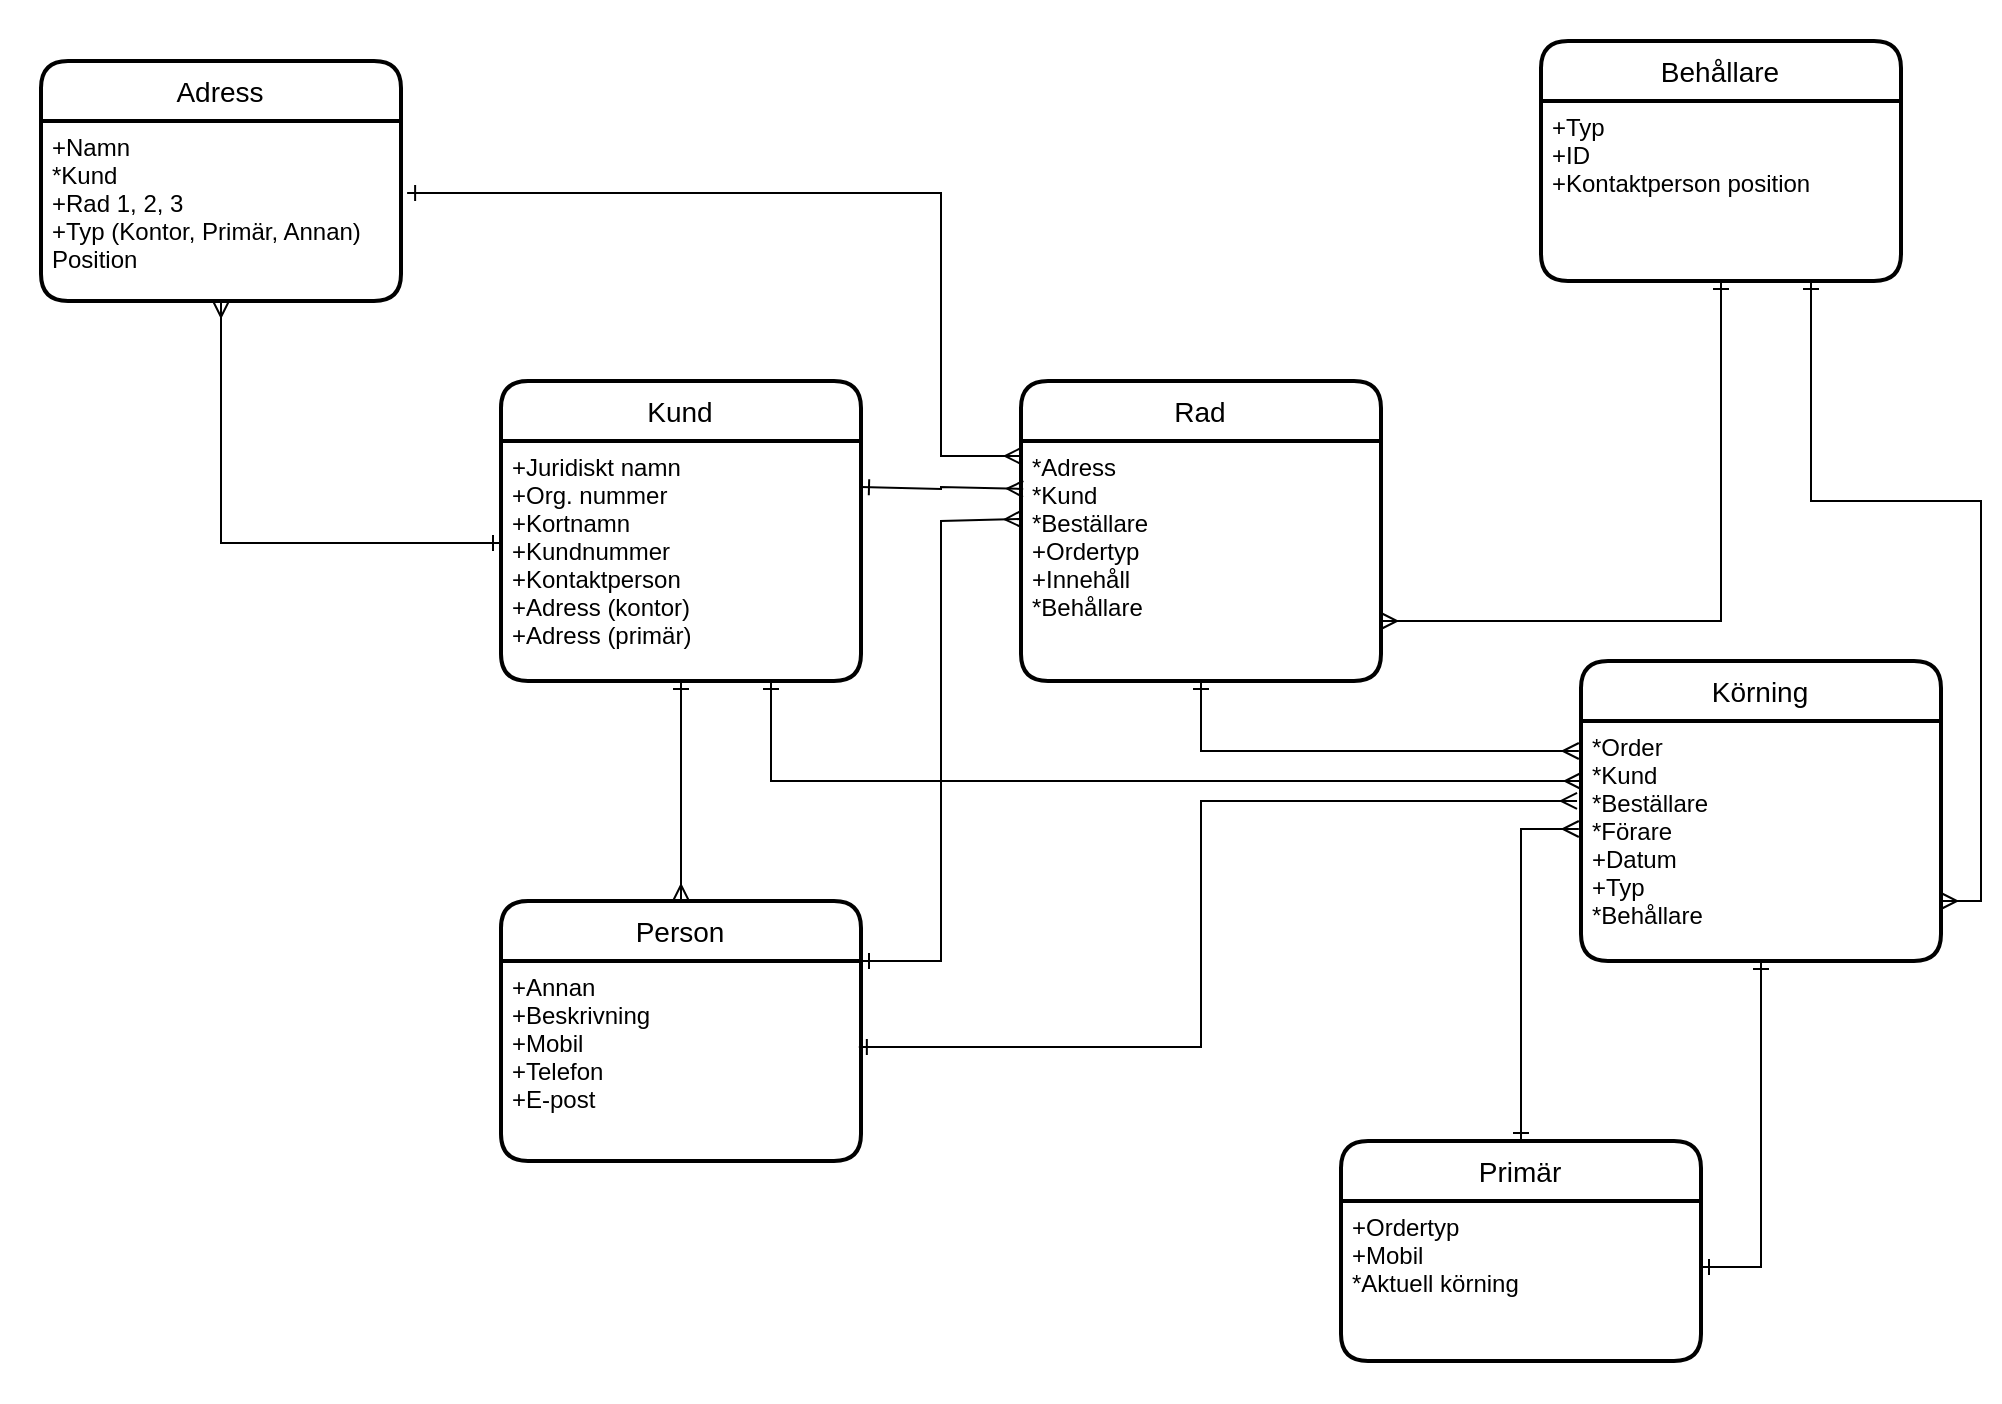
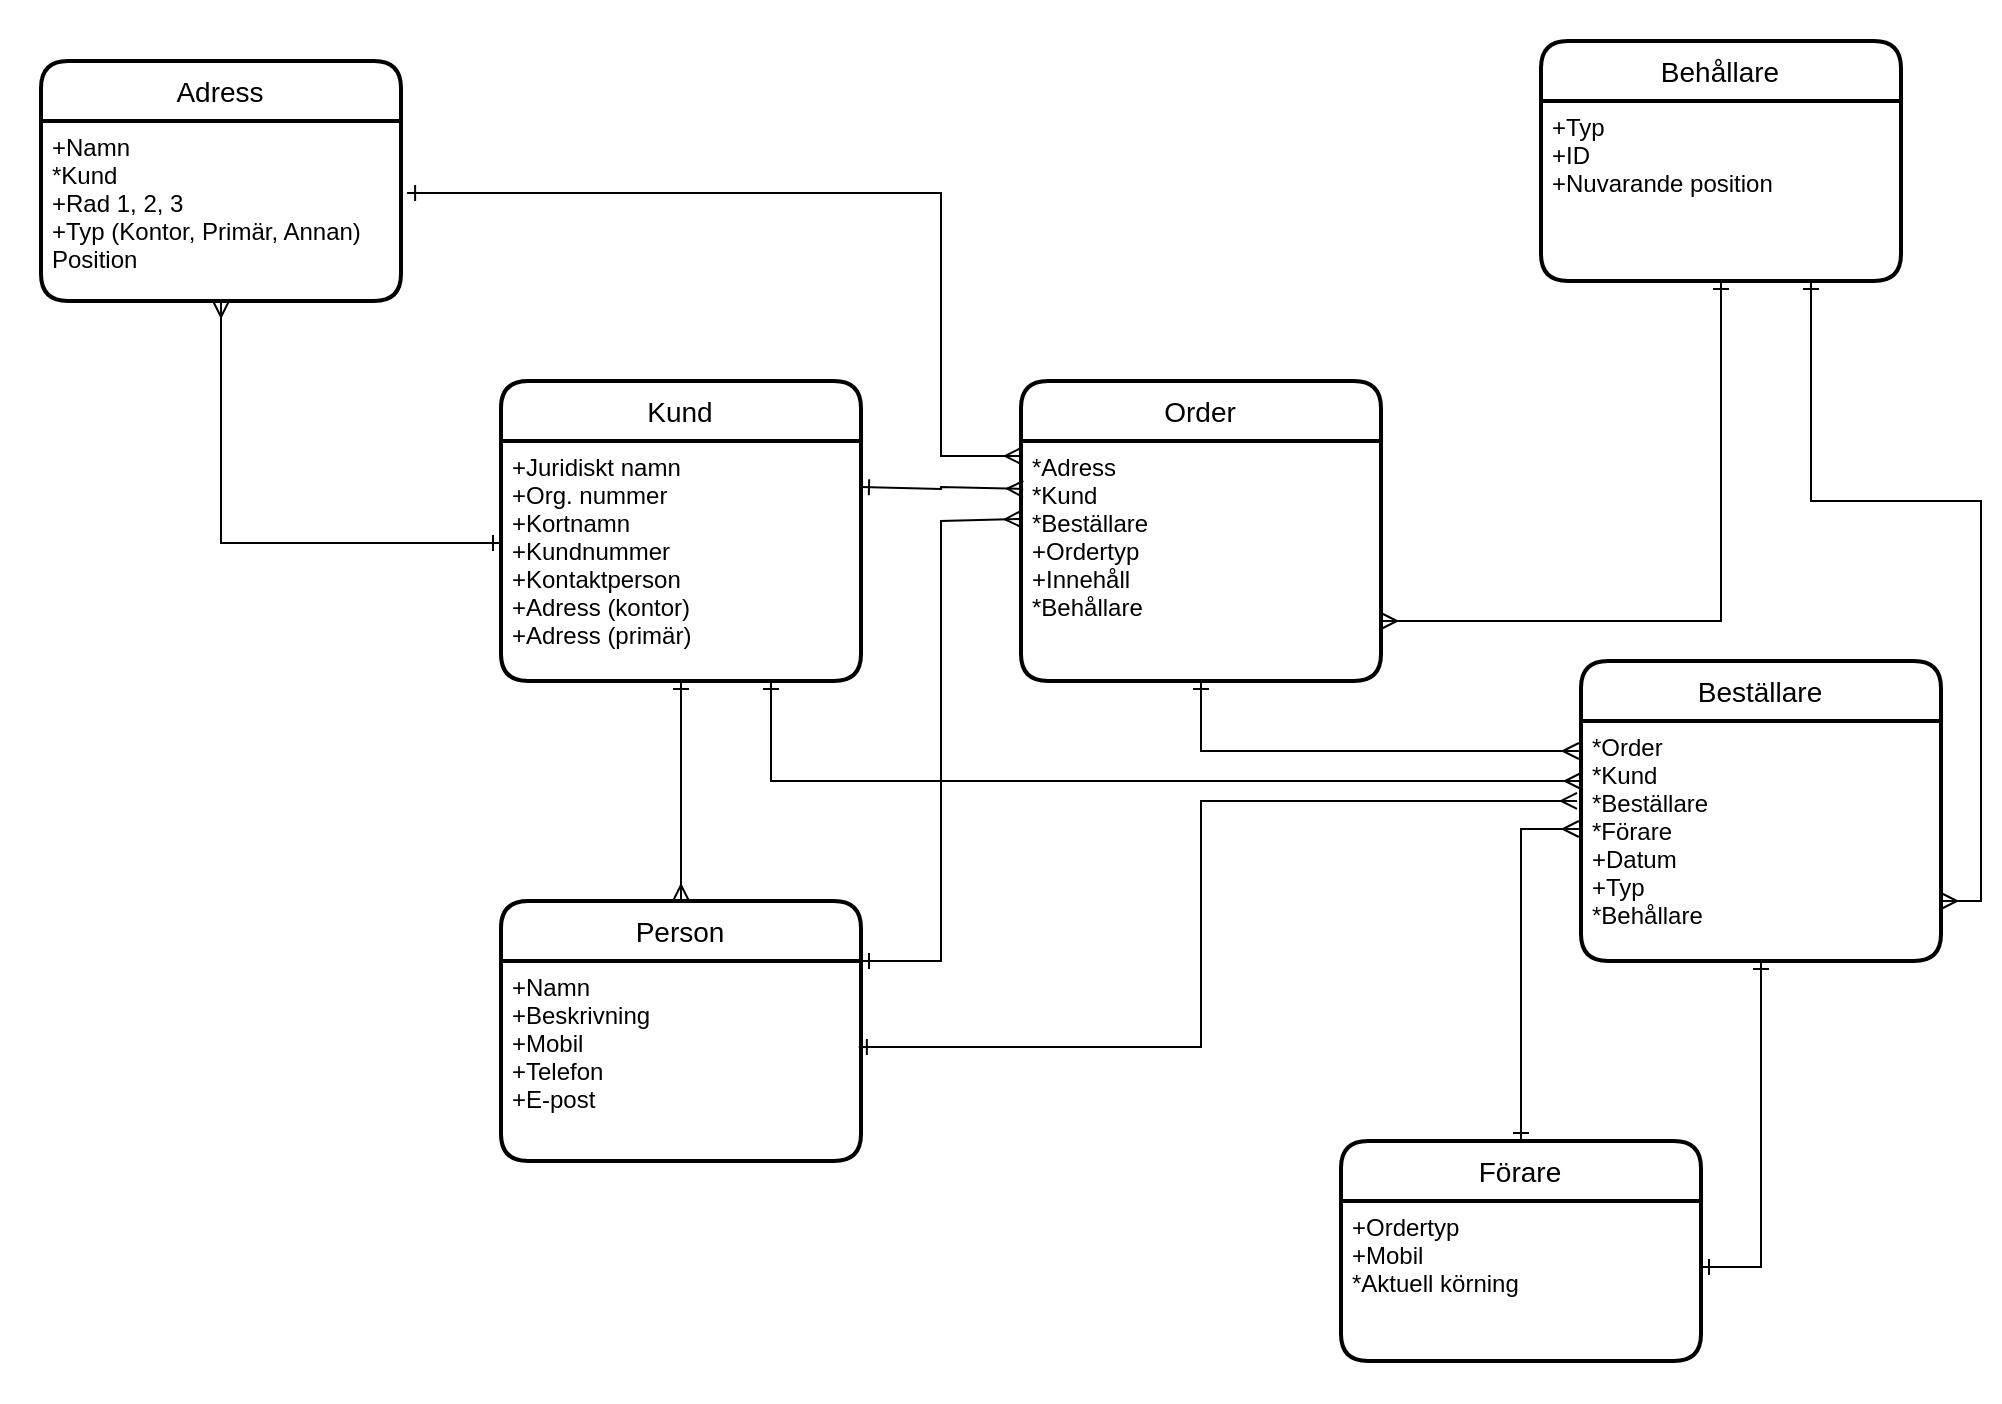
  <mxCell id="0" />
  <mxCell id="1" parent="0" />
  <mxCell id="2" value="Kund" style="swimlane;childLayout=stackLayout;horizontal=1;startSize=30;horizontalStack=0;rounded=1;fontSize=14;fontStyle=0;strokeWidth=2;resizeParent=0;resizeLast=1;shadow=0;dashed=0;align=center;" parent="1" vertex="1"><mxGeometry x="250" y="190" width="180" height="150" as="geometry" /></mxCell>
  <mxCell id="3" value="+Juridiskt namn&#10;+Org. nummer&#10;+Kortnamn&#10;+Kundnummer&#10;+Kontaktperson&#10;+Adress (kontor)&#10;+Adress (primär)" style="align=left;strokeColor=none;fillColor=none;spacingLeft=4;fontSize=12;verticalAlign=top;resizable=0;rotatable=0;part=1;" parent="2" vertex="1"><mxGeometry y="30" width="180" height="120" as="geometry" /></mxCell>
  <mxCell id="4" value="Adress" style="swimlane;childLayout=stackLayout;horizontal=1;startSize=30;horizontalStack=0;rounded=1;fontSize=14;fontStyle=0;strokeWidth=2;resizeParent=0;resizeLast=1;shadow=0;dashed=0;align=center;" parent="1" vertex="1"><mxGeometry x="20" y="30" width="180" height="120" as="geometry" /></mxCell>
  <mxCell id="5" value="+Namn&#10;*Kund&#10;+Rad 1, 2, 3&#10;+Typ (Kontor, Primär, Annan)&#10;Position&#10;" style="align=left;strokeColor=none;fillColor=none;spacingLeft=4;fontSize=12;verticalAlign=top;resizable=0;rotatable=0;part=1;" parent="4" vertex="1"><mxGeometry y="30" width="180" height="90" as="geometry" /></mxCell>
  <mxCell id="6" style="edgeStyle=orthogonalEdgeStyle;rounded=0;orthogonalLoop=1;jettySize=auto;html=1;endArrow=ERmany;endFill=0;startArrow=ERone;startFill=0;exitX=0;exitY=0.425;exitDx=0;exitDy=0;exitPerimeter=0;entryX=0.5;entryY=1;entryDx=0;entryDy=0;" parent="1" source="3" target="5" edge="1"><mxGeometry relative="1" as="geometry"><mxPoint x="80" y="210" as="targetPoint" /></mxGeometry></mxCell>
- <mxCell id="7" value="Rad" style="swimlane;childLayout=stackLayout;horizontal=1;startSize=30;horizontalStack=0;rounded=1;fontSize=14;fontStyle=0;strokeWidth=2;resizeParent=0;resizeLast=1;shadow=0;dashed=0;align=center;" parent="1" vertex="1"><mxGeometry x="510" y="190" width="180" height="150" as="geometry" /></mxCell>
+ <mxCell id="7" value="Order" style="swimlane;childLayout=stackLayout;horizontal=1;startSize=30;horizontalStack=0;rounded=1;fontSize=14;fontStyle=0;strokeWidth=2;resizeParent=0;resizeLast=1;shadow=0;dashed=0;align=center;" parent="1" vertex="1"><mxGeometry x="510" y="190" width="180" height="150" as="geometry" /></mxCell>
  <mxCell id="8" value="*Adress&#10;*Kund&#10;*Beställare&#10;+Ordertyp&#10;+Innehåll&#10;*Behållare" style="align=left;strokeColor=none;fillColor=none;spacingLeft=4;fontSize=12;verticalAlign=top;resizable=0;rotatable=0;part=1;" parent="7" vertex="1"><mxGeometry y="30" width="180" height="120" as="geometry" /></mxCell>
  <mxCell id="9" value="Person" style="swimlane;childLayout=stackLayout;horizontal=1;startSize=30;horizontalStack=0;rounded=1;fontSize=14;fontStyle=0;strokeWidth=2;resizeParent=0;resizeLast=1;shadow=0;dashed=0;align=center;" parent="1" vertex="1"><mxGeometry x="250" y="450" width="180" height="130" as="geometry" /></mxCell>
- <mxCell id="10" value="+Annan&#10;+Beskrivning&#10;+Mobil&#10;+Telefon&#10;+E-post" style="align=left;strokeColor=none;fillColor=none;spacingLeft=4;fontSize=12;verticalAlign=top;resizable=0;rotatable=0;part=1;" parent="9" vertex="1"><mxGeometry y="30" width="180" height="100" as="geometry" /></mxCell>
+ <mxCell id="10" value="+Namn&#10;+Beskrivning&#10;+Mobil&#10;+Telefon&#10;+E-post" style="align=left;strokeColor=none;fillColor=none;spacingLeft=4;fontSize=12;verticalAlign=top;resizable=0;rotatable=0;part=1;" parent="9" vertex="1"><mxGeometry y="30" width="180" height="100" as="geometry" /></mxCell>
  <mxCell id="11" style="edgeStyle=orthogonalEdgeStyle;rounded=0;orthogonalLoop=1;jettySize=auto;html=1;entryX=0.5;entryY=0;entryDx=0;entryDy=0;endArrow=ERmany;endFill=0;startArrow=ERone;startFill=0;exitX=0.5;exitY=1;exitDx=0;exitDy=0;" parent="1" source="3" target="9" edge="1"><mxGeometry relative="1" as="geometry"><mxPoint x="260" y="281" as="sourcePoint" /><mxPoint x="210" y="490" as="targetPoint" /></mxGeometry></mxCell>
- <mxCell id="12" value="Körning" style="swimlane;childLayout=stackLayout;horizontal=1;startSize=30;horizontalStack=0;rounded=1;fontSize=14;fontStyle=0;strokeWidth=2;resizeParent=0;resizeLast=1;shadow=0;dashed=0;align=center;" parent="1" vertex="1"><mxGeometry x="790" y="330" width="180" height="150" as="geometry" /></mxCell>
+ <mxCell id="12" value="Beställare" style="swimlane;childLayout=stackLayout;horizontal=1;startSize=30;horizontalStack=0;rounded=1;fontSize=14;fontStyle=0;strokeWidth=2;resizeParent=0;resizeLast=1;shadow=0;dashed=0;align=center;" parent="1" vertex="1"><mxGeometry x="790" y="330" width="180" height="150" as="geometry" /></mxCell>
  <mxCell id="13" value="*Order&#10;*Kund&#10;*Beställare&#10;*Förare&#10;+Datum&#10;+Typ&#10;*Behållare" style="align=left;strokeColor=none;fillColor=none;spacingLeft=4;fontSize=12;verticalAlign=top;resizable=0;rotatable=0;part=1;" parent="12" vertex="1"><mxGeometry y="30" width="180" height="120" as="geometry" /></mxCell>
- <mxCell id="14" value="Primär" style="swimlane;childLayout=stackLayout;horizontal=1;startSize=30;horizontalStack=0;rounded=1;fontSize=14;fontStyle=0;strokeWidth=2;resizeParent=0;resizeLast=1;shadow=0;dashed=0;align=center;" parent="1" vertex="1"><mxGeometry x="670" y="570" width="180" height="110" as="geometry" /></mxCell>
+ <mxCell id="14" value="Förare" style="swimlane;childLayout=stackLayout;horizontal=1;startSize=30;horizontalStack=0;rounded=1;fontSize=14;fontStyle=0;strokeWidth=2;resizeParent=0;resizeLast=1;shadow=0;dashed=0;align=center;" parent="1" vertex="1"><mxGeometry x="670" y="570" width="180" height="110" as="geometry" /></mxCell>
  <mxCell id="15" value="+Ordertyp&#10;+Mobil&#10;*Aktuell körning" style="align=left;strokeColor=none;fillColor=none;spacingLeft=4;fontSize=12;verticalAlign=top;resizable=0;rotatable=0;part=1;" parent="14" vertex="1"><mxGeometry y="30" width="180" height="80" as="geometry" /></mxCell>
  <mxCell id="16" value="Behållare" style="swimlane;childLayout=stackLayout;horizontal=1;startSize=30;horizontalStack=0;rounded=1;fontSize=14;fontStyle=0;strokeWidth=2;resizeParent=0;resizeLast=1;shadow=0;dashed=0;align=center;" parent="1" vertex="1"><mxGeometry x="770" y="20" width="180" height="120" as="geometry" /></mxCell>
- <mxCell id="17" value="+Typ&#10;+ID&#10;+Kontaktperson position" style="align=left;strokeColor=none;fillColor=none;spacingLeft=4;fontSize=12;verticalAlign=top;resizable=0;rotatable=0;part=1;" parent="16" vertex="1"><mxGeometry y="30" width="180" height="90" as="geometry" /></mxCell>
+ <mxCell id="17" value="+Typ&#10;+ID&#10;+Nuvarande position" style="align=left;strokeColor=none;fillColor=none;spacingLeft=4;fontSize=12;verticalAlign=top;resizable=0;rotatable=0;part=1;" parent="16" vertex="1"><mxGeometry y="30" width="180" height="90" as="geometry" /></mxCell>
  <mxCell id="18" style="edgeStyle=orthogonalEdgeStyle;rounded=0;orthogonalLoop=1;jettySize=auto;html=1;entryX=-0.006;entryY=0.45;entryDx=0;entryDy=0;endArrow=ERmany;endFill=0;startArrow=ERone;startFill=0;exitX=0.5;exitY=0;exitDx=0;exitDy=0;entryPerimeter=0;" parent="1" source="14" target="13" edge="1"><mxGeometry relative="1" as="geometry"><mxPoint x="690" y="540" as="sourcePoint" /><mxPoint x="220" y="500" as="targetPoint" /><Array as="points"><mxPoint x="760" y="414" /></Array></mxGeometry></mxCell>
  <mxCell id="19" style="edgeStyle=orthogonalEdgeStyle;rounded=0;orthogonalLoop=1;jettySize=auto;html=1;endArrow=ERone;endFill=0;startArrow=ERone;startFill=0;exitX=0.5;exitY=1;exitDx=0;exitDy=0;entryX=1;entryY=0.413;entryDx=0;entryDy=0;entryPerimeter=0;" parent="1" source="13" target="15" edge="1"><mxGeometry relative="1" as="geometry"><mxPoint x="950" y="590" as="sourcePoint" /><mxPoint x="1050" y="730" as="targetPoint" /></mxGeometry></mxCell>
  <mxCell id="20" style="edgeStyle=orthogonalEdgeStyle;rounded=0;orthogonalLoop=1;jettySize=auto;html=1;entryX=-0.006;entryY=0.125;entryDx=0;entryDy=0;endArrow=ERmany;endFill=0;startArrow=ERone;startFill=0;exitX=0.5;exitY=1;exitDx=0;exitDy=0;entryPerimeter=0;" parent="1" source="8" target="13" edge="1"><mxGeometry relative="1" as="geometry"><mxPoint x="830" y="564" as="sourcePoint" /><mxPoint x="830" y="490" as="targetPoint" /><Array as="points"><mxPoint x="600" y="375" /></Array></mxGeometry></mxCell>
  <mxCell id="21" style="edgeStyle=orthogonalEdgeStyle;rounded=0;orthogonalLoop=1;jettySize=auto;html=1;entryX=-0.011;entryY=0.333;entryDx=0;entryDy=0;endArrow=ERmany;endFill=0;startArrow=ERone;startFill=0;entryPerimeter=0;exitX=0.994;exitY=0.43;exitDx=0;exitDy=0;exitPerimeter=0;" parent="1" source="10" target="13" edge="1"><mxGeometry relative="1" as="geometry"><mxPoint x="440" y="530" as="sourcePoint" /><mxPoint x="799" y="385" as="targetPoint" /><Array as="points"><mxPoint x="600" y="523" /><mxPoint x="600" y="400" /></Array></mxGeometry></mxCell>
  <mxCell id="22" style="edgeStyle=orthogonalEdgeStyle;rounded=0;orthogonalLoop=1;jettySize=auto;html=1;entryX=0;entryY=0.25;entryDx=0;entryDy=0;endArrow=ERmany;endFill=0;startArrow=ERone;startFill=0;exitX=0.75;exitY=1;exitDx=0;exitDy=0;" parent="1" source="3" target="13" edge="1"><mxGeometry relative="1" as="geometry"><mxPoint x="770" y="580" as="sourcePoint" /><mxPoint x="799" y="424" as="targetPoint" /><Array as="points"><mxPoint x="385" y="390" /></Array></mxGeometry></mxCell>
  <mxCell id="23" style="edgeStyle=orthogonalEdgeStyle;rounded=0;orthogonalLoop=1;jettySize=auto;html=1;endArrow=ERmany;endFill=0;startArrow=ERone;startFill=0;exitX=1;exitY=0.192;exitDx=0;exitDy=0;exitPerimeter=0;entryX=0.006;entryY=0.2;entryDx=0;entryDy=0;entryPerimeter=0;" parent="1" source="3" target="8" edge="1"><mxGeometry relative="1" as="geometry"><mxPoint x="431.08" y="240" as="sourcePoint" /><mxPoint x="510" y="244" as="targetPoint" /><Array as="points"><mxPoint x="470" y="244" /><mxPoint x="470" y="243" /></Array></mxGeometry></mxCell>
  <mxCell id="24" style="edgeStyle=orthogonalEdgeStyle;rounded=0;orthogonalLoop=1;jettySize=auto;html=1;endArrow=ERmany;endFill=0;startArrow=ERone;startFill=0;exitX=0.5;exitY=1;exitDx=0;exitDy=0;entryX=1;entryY=0.75;entryDx=0;entryDy=0;" parent="1" source="17" target="8" edge="1"><mxGeometry relative="1" as="geometry"><mxPoint x="260" y="281" as="sourcePoint" /><mxPoint x="120" y="160" as="targetPoint" /></mxGeometry></mxCell>
  <mxCell id="25" style="edgeStyle=orthogonalEdgeStyle;rounded=0;orthogonalLoop=1;jettySize=auto;html=1;endArrow=ERmany;endFill=0;startArrow=ERone;startFill=0;exitX=1.017;exitY=0.4;exitDx=0;exitDy=0;exitPerimeter=0;entryX=0;entryY=0.25;entryDx=0;entryDy=0;" parent="1" source="5" target="7" edge="1"><mxGeometry relative="1" as="geometry"><mxPoint x="260" y="281" as="sourcePoint" /><mxPoint x="500" y="110" as="targetPoint" /><Array as="points"><mxPoint x="470" y="96" /><mxPoint x="470" y="228" /></Array></mxGeometry></mxCell>
  <mxCell id="26" style="edgeStyle=orthogonalEdgeStyle;rounded=0;orthogonalLoop=1;jettySize=auto;html=1;endArrow=ERmany;endFill=0;startArrow=ERone;startFill=0;exitX=1;exitY=0;exitDx=0;exitDy=0;entryX=0;entryY=0.325;entryDx=0;entryDy=0;entryPerimeter=0;" parent="1" source="10" target="8" edge="1"><mxGeometry relative="1" as="geometry"><mxPoint x="213" y="106" as="sourcePoint" /><mxPoint x="520" y="254" as="targetPoint" /><Array as="points"><mxPoint x="470" y="480" /><mxPoint x="470" y="260" /></Array></mxGeometry></mxCell>
  <mxCell id="27" style="edgeStyle=orthogonalEdgeStyle;rounded=0;orthogonalLoop=1;jettySize=auto;html=1;endArrow=ERmany;endFill=0;startArrow=ERone;startFill=0;exitX=0.75;exitY=1;exitDx=0;exitDy=0;entryX=1;entryY=0.75;entryDx=0;entryDy=0;" parent="1" source="17" target="13" edge="1"><mxGeometry relative="1" as="geometry"><mxPoint x="870" y="150" as="sourcePoint" /><mxPoint x="700" y="320" as="targetPoint" /></mxGeometry></mxCell>
